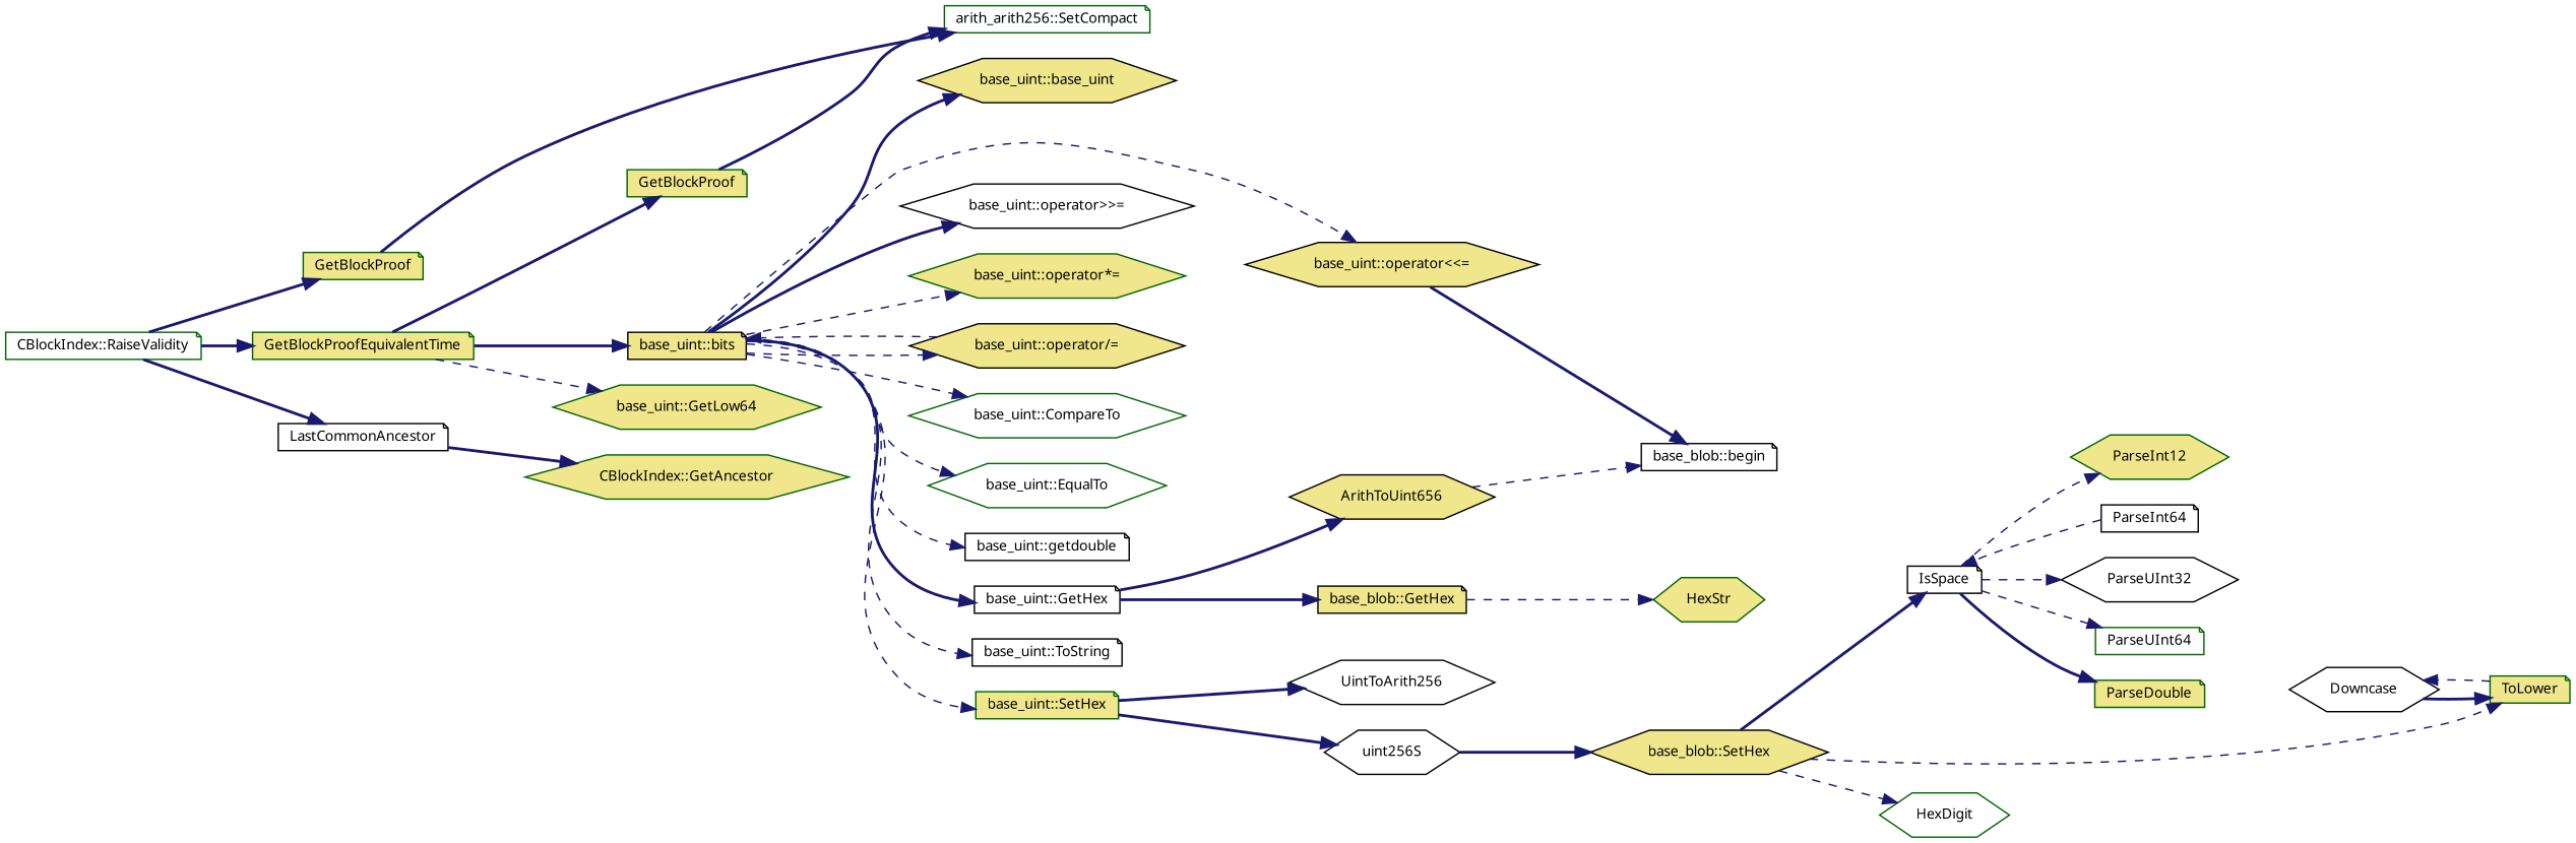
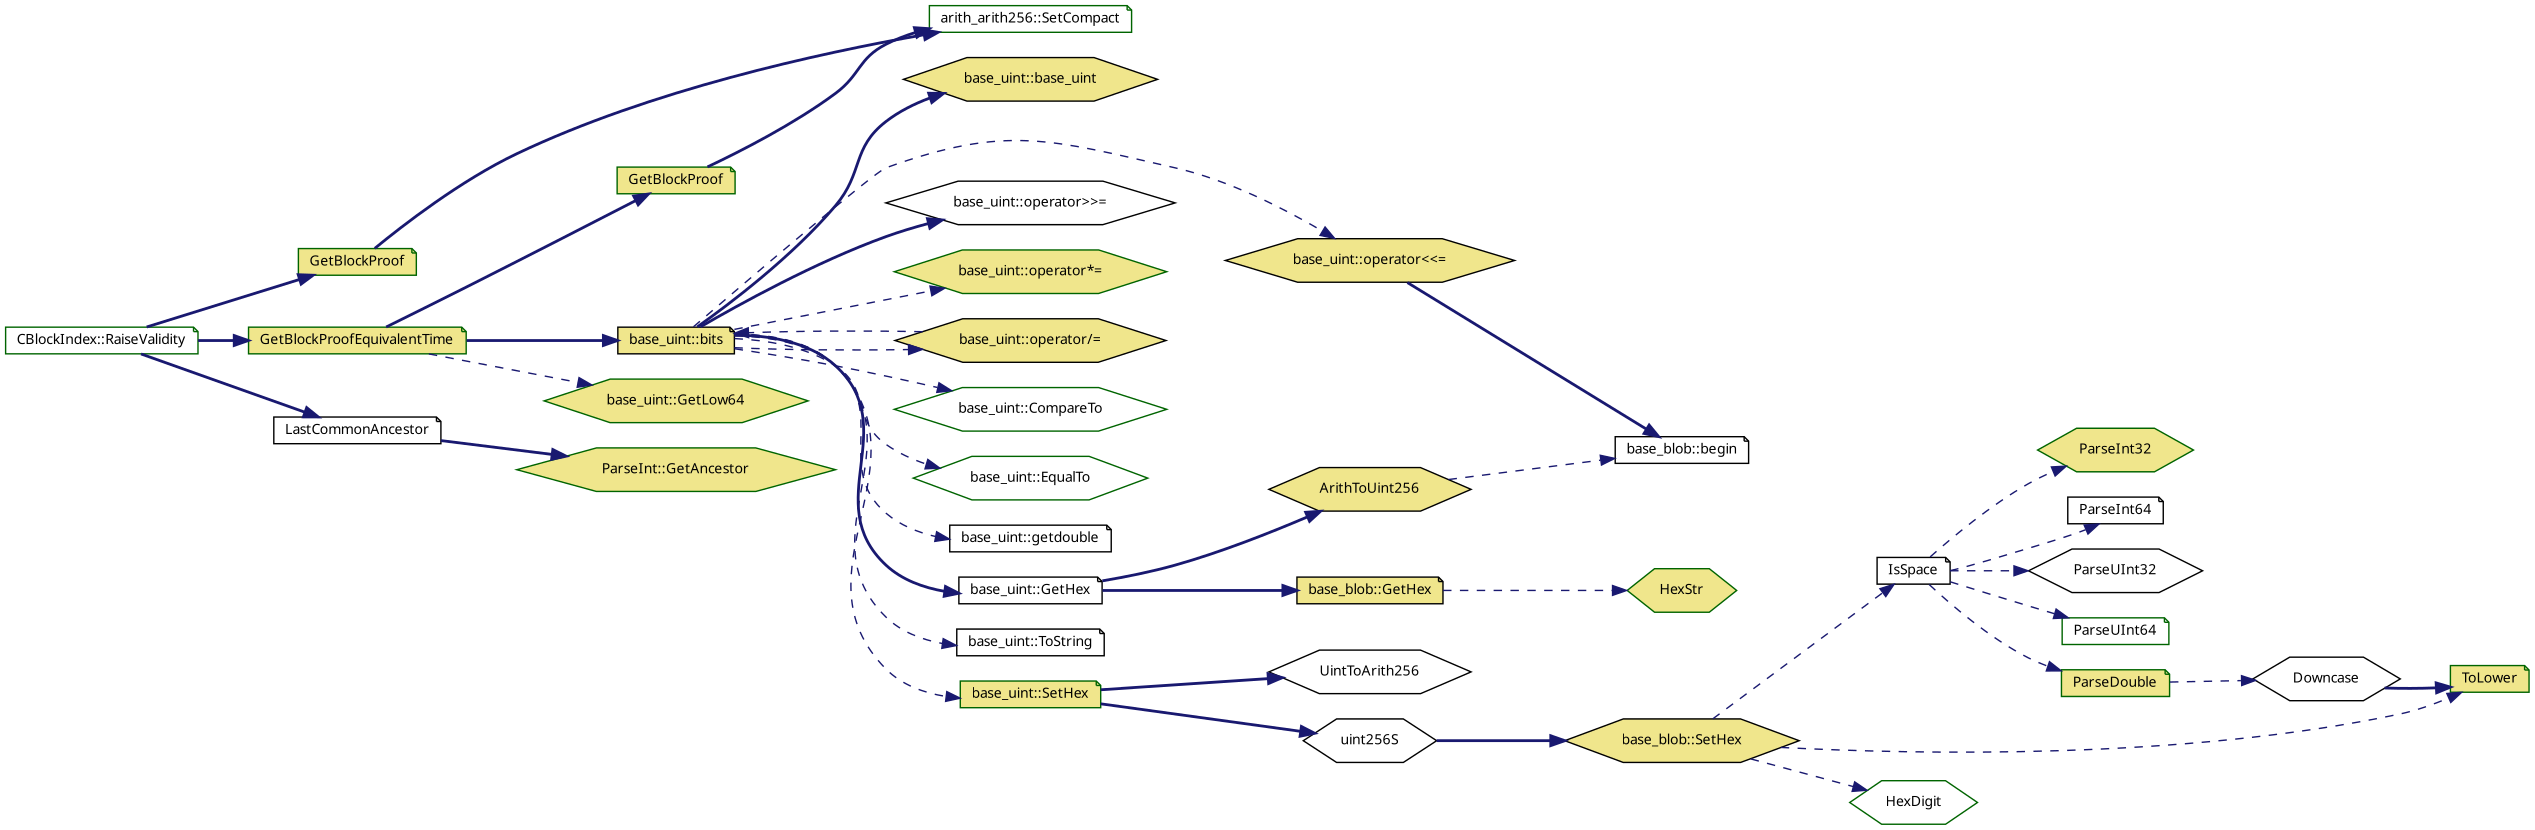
  digraph {
    fontname="Noto Sans"
    rankdir=LR
    node [color=black fillcolor=white fontname="Noto Sans" fontsize=10 shape=note style=filled]
    edge [color=midnightblue fontname="Noto Sans" fontsize=10 labelfontname=Helvetica labelfontsize=10 style=bold]
    n1 [color=darkgreen fontcolor=black height=0.2 label="CBlockIndex::RaiseValidity" width=0.4]
    n2 [color=darkgreen fillcolor=khaki height=0.2 label=GetBlockProof width=0.4]
    n3 [color=darkgreen fillcolor=khaki height=0.2 label=GetBlockProofEquivalentTime width=0.4]
    n4 [height=0.2 label=LastCommonAncestor width=0.4]
    n5 [color=darkgreen height=0.2 label="arith_arith256::SetCompact" width=0.4]
    n6 [color=darkgreen fillcolor=khaki height=0.2 label=GetBlockProof width=0.4]
    n7 [fillcolor=khaki height=0.2 label="base_uint::bits" width=0.4]
    n8 [color=darkgreen fillcolor=khaki height=0.2 label="base_uint::GetLow64" shape=hexagon width=0.4]
-   n9 [color=darkgreen fillcolor=khaki height=0.2 label="CBlockIndex::GetAncestor" shape=hexagon width=0.4]
+   n9 [color=darkgreen fillcolor=khaki height=0.2 label="ParseInt::GetAncestor" shape=hexagon width=0.4]
    n10 [fillcolor=khaki height=0.2 label="base_uint::base_uint" shape=hexagon width=0.4]
    n11 [fillcolor=khaki height=0.2 label="base_uint::operator\<\<=" shape=hexagon width=0.4]
    n12 [height=0.2 label="base_uint::operator\>\>=" shape=hexagon width=0.4]
    n13 [color=darkgreen fillcolor=khaki height=0.2 label="base_uint::operator*=" shape=hexagon width=0.4]
    n14 [fillcolor=khaki height=0.2 label="base_uint::operator/=" shape=hexagon width=0.4]
    n15 [color=darkgreen height=0.2 label="base_uint::CompareTo" shape=hexagon width=0.4]
    n16 [color=darkgreen height=0.2 label="base_uint::EqualTo" shape=hexagon width=0.4]
    n17 [height=0.2 label="base_uint::getdouble" width=0.4]
    n18 [height=0.2 label="base_uint::GetHex" width=0.4]
    n19 [height=0.2 label="base_uint::ToString" width=0.4]
    n20 [color=darkgreen fillcolor=khaki height=0.2 label="base_uint::SetHex" width=0.4]
    n21 [height=0.2 label="base_blob::begin" width=0.4]
-   n22 [fillcolor=khaki height=0.2 label=ArithToUint656 shape=hexagon width=0.4]
+   n22 [fillcolor=khaki height=0.2 label=ArithToUint256 shape=hexagon width=0.4]
    n23 [fillcolor=khaki height=0.2 label="base_blob::GetHex" width=0.4]
    n24 [height=0.2 label=UintToArith256 shape=hexagon width=0.4]
    n25 [height=0.2 label=uint256S shape=hexagon width=0.4]
    n26 [color=darkgreen fillcolor=khaki height=0.2 label=HexStr shape=hexagon width=0.4]
    n27 [fillcolor=khaki height=0.2 label="base_blob::SetHex" shape=hexagon width=0.4]
    n28 [height=0.2 label=IsSpace width=0.4]
    n29 [color=darkgreen fillcolor=khaki height=0.2 label=ToLower width=0.4]
    n30 [color=darkgreen height=0.2 label=HexDigit shape=hexagon width=0.4]
-   n31 [color=darkgreen fillcolor=khaki height=0.2 label=ParseInt12 shape=hexagon width=0.4]
+   n31 [color=darkgreen fillcolor=khaki height=0.2 label=ParseInt32 shape=hexagon width=0.4]
    n32 [height=0.2 label=ParseInt64 width=0.4]
    n33 [height=0.2 label=ParseUInt32 shape=hexagon width=0.4]
    n34 [color=darkgreen height=0.2 label=ParseUInt64 width=0.4]
    n35 [color=darkgreen fillcolor=khaki height=0.2 label=ParseDouble width=0.4]
    n36 [height=0.2 label=Downcase shape=hexagon width=0.4]
    n1 -> n2
    n1 -> n3
    n1 -> n4
    n2 -> n5
    n3 -> n6
    n3 -> n7
    n3 -> n8 [style=dashed]
    n4 -> n9
    n6 -> n5
    n7 -> n10
    n7 -> n11 [style=dashed]
    n7 -> n12
    n7 -> n13 [style=dashed]
    n7 -> n14 [style=dashed]
    n7 -> n15 [style=dashed]
    n7 -> n16 [style=dashed]
    n7 -> n17 [style=dashed]
    n7 -> n18
    n7 -> n19 [style=dashed]
    n7 -> n20 [style=dashed]
    n11 -> n21
    n14 -> n7 [style=dashed]
    n18 -> n22
    n18 -> n23
    n20 -> n24
    n20 -> n25
    n22 -> n21 [style=dashed]
    n23 -> n26 [style=dashed]
    n25 -> n27
-   n27 -> n28
+   n27 -> n28 [style=dashed]
    n27 -> n29 [style=dashed]
    n27 -> n30 [style=dashed]
    n28 -> n31 [style=dashed]
-   n32 -> n28 [style=dashed]
+   n28 -> n32 [style=dashed]
    n28 -> n33 [style=dashed]
    n28 -> n34 [style=dashed]
-   n28 -> n35
-   n29 -> n36 [style=dashed]
+   n28 -> n35 [style=dashed]
+   n35 -> n36 [style=dashed]
    n36 -> n29
  }
